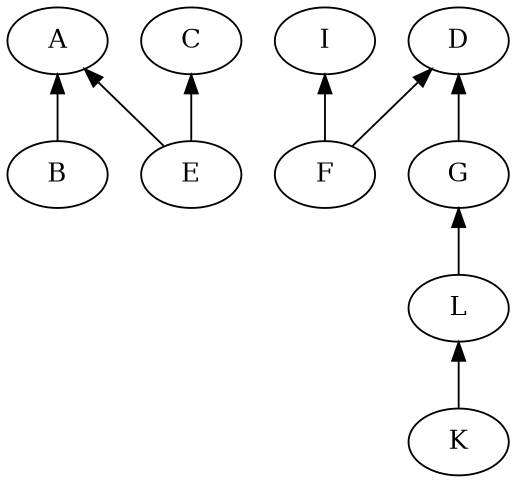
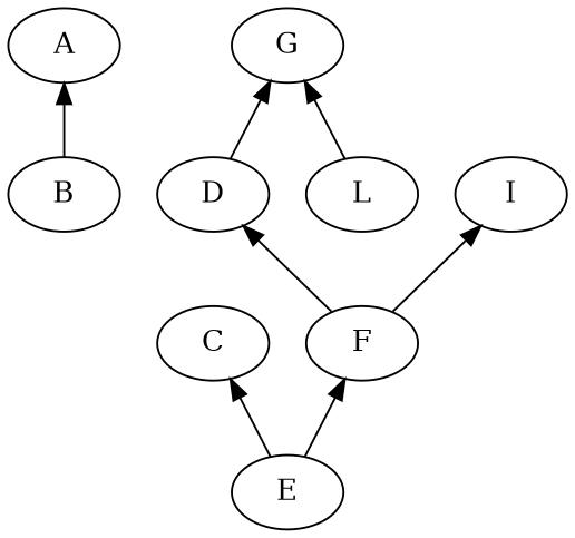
  digraph {
    edge [dir=back]
    A
    B
    E
    C
    D
    F
    G
    L
-   K
    I
    A -> B
-   A -> E
+   F -> E
    C -> E
    D -> F
-   D -> G
+   G -> D
    G -> L
-   L -> K
    I -> F
  }
